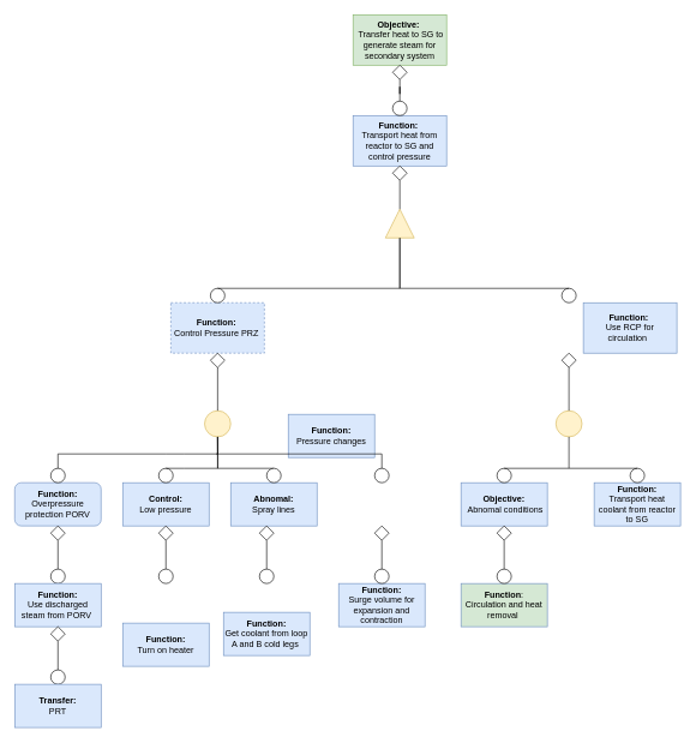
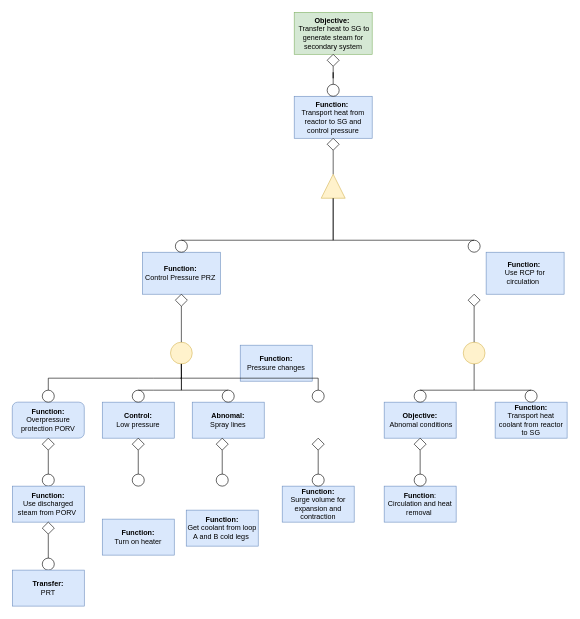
  <mxCell id="0" />
  <mxCell id="1" parent="0" />
  <mxCell id="2" value="&lt;b&gt;Objective:&amp;nbsp;&lt;/b&gt;&lt;br&gt;&amp;nbsp;Transfer heat to SG to generate steam for secondary system" style="rounded=0;whiteSpace=wrap;html=1;fillColor=#d5e8d4;strokeColor=#82b366;" vertex="1" parent="1"><mxGeometry x="490" y="20" width="130" height="70" as="geometry" /></mxCell>
  <mxCell id="3" value="&lt;b&gt;Function:&amp;nbsp;&lt;/b&gt;&lt;br&gt;Transport heat from reactor to SG and control pressure" style="rounded=0;whiteSpace=wrap;html=1;fillColor=#dae8fc;strokeColor=#6c8ebf;" vertex="1" parent="1"><mxGeometry x="490" y="160" width="130" height="70" as="geometry" /></mxCell>
  <mxCell id="4" value="&lt;b&gt;Function:&amp;nbsp;&lt;/b&gt;&lt;br&gt;Use RCP for circulation&amp;nbsp;&amp;nbsp;" style="rounded=0;whiteSpace=wrap;html=1;fillColor=#dae8fc;strokeColor=#6c8ebf;" vertex="1" parent="1"><mxGeometry x="809.99" y="420" width="130" height="70" as="geometry" /></mxCell>
  <mxCell id="5" value="" style="ellipse;whiteSpace=wrap;html=1;aspect=fixed;" vertex="1" parent="1"><mxGeometry x="545" y="140" width="20" height="20" as="geometry" /></mxCell>
  <mxCell id="6" value="" style="rhombus;whiteSpace=wrap;html=1;" vertex="1" parent="1"><mxGeometry x="545" y="90" width="20" height="20" as="geometry" /></mxCell>
  <mxCell id="7" value="" style="edgeStyle=orthogonalEdgeStyle;rounded=0;orthogonalLoop=1;jettySize=auto;html=1;startArrow=none;endArrow=none;" edge="1" parent="1" source="5" target="6"><mxGeometry relative="1" as="geometry"><mxPoint x="555" y="140" as="sourcePoint" /><mxPoint x="555" y="90" as="targetPoint" /></mxGeometry></mxCell>
  <mxCell id="8" value="&lt;b&gt;Objective:&lt;/b&gt;&lt;br&gt;&amp;nbsp;Abnomal conditions" style="whiteSpace=wrap;html=1;fillColor=#dae8fc;strokeColor=#6c8ebf;" vertex="1" parent="1"><mxGeometry x="640" y="670" width="120" height="60" as="geometry" /></mxCell>
  <mxCell id="9" value="&lt;b&gt;Function:&lt;br&gt;&lt;/b&gt;Transport heat coolant from reactor to SG" style="whiteSpace=wrap;html=1;fillColor=#dae8fc;strokeColor=#6c8ebf;" vertex="1" parent="1"><mxGeometry x="825" y="670" width="120" height="60" as="geometry" /></mxCell>
  <mxCell id="10" value="" style="ellipse;whiteSpace=wrap;html=1;aspect=fixed;fillColor=#fff2cc;strokeColor=#d6b656;" vertex="1" parent="1"><mxGeometry x="771.87" y="570" width="36.25" height="36.25" as="geometry" /></mxCell>
  <mxCell id="11" value="" style="ellipse;whiteSpace=wrap;html=1;aspect=fixed;" vertex="1" parent="1"><mxGeometry x="690" y="650" width="20" height="20" as="geometry" /></mxCell>
  <mxCell id="12" value="" style="ellipse;whiteSpace=wrap;html=1;aspect=fixed;" vertex="1" parent="1"><mxGeometry x="875" y="650" width="20" height="20" as="geometry" /></mxCell>
  <mxCell id="13" value="" style="rhombus;whiteSpace=wrap;html=1;" vertex="1" parent="1"><mxGeometry x="779.99" y="490" width="20" height="20" as="geometry" /></mxCell>
  <mxCell id="14" value="" style="triangle;whiteSpace=wrap;html=1;direction=north;fillColor=#fff2cc;strokeColor=#d6b656;" vertex="1" parent="1"><mxGeometry x="535" y="290" width="40" height="40" as="geometry" /></mxCell>
- <mxCell id="15" value="&lt;b&gt;Function:&amp;nbsp;&lt;/b&gt;&lt;br&gt;Control Pressure PRZ&amp;nbsp;" style="rounded=0;whiteSpace=wrap;html=1;fillColor=#dae8fc;strokeColor=#6c8ebf;dashed=1;" vertex="1" parent="1"><mxGeometry x="236.88" y="420" width="130" height="70" as="geometry" /></mxCell>
+ <mxCell id="15" value="&lt;b&gt;Function:&amp;nbsp;&lt;/b&gt;&lt;br&gt;Control Pressure PRZ&amp;nbsp;" style="rounded=0;whiteSpace=wrap;html=1;fillColor=#dae8fc;strokeColor=#6c8ebf;" vertex="1" parent="1"><mxGeometry x="236.88" y="420" width="130" height="70" as="geometry" /></mxCell>
  <mxCell id="16" value="&lt;b&gt;Function:&lt;br&gt;&lt;/b&gt;Overpressure protection PORV" style="whiteSpace=wrap;html=1;fillColor=#dae8fc;strokeColor=#6c8ebf;rounded=1;" vertex="1" parent="1"><mxGeometry x="20" y="670" width="120" height="60" as="geometry" /></mxCell>
  <mxCell id="17" value="" style="rhombus;whiteSpace=wrap;html=1;" vertex="1" parent="1"><mxGeometry x="70" y="730" width="20" height="20" as="geometry" /></mxCell>
  <mxCell id="18" value="" style="ellipse;whiteSpace=wrap;html=1;aspect=fixed;" vertex="1" parent="1"><mxGeometry x="70" y="790" width="20" height="20" as="geometry" /></mxCell>
  <mxCell id="19" value="" style="endArrow=none;html=1;rounded=0;exitX=0.5;exitY=0;exitDx=0;exitDy=0;entryX=0.5;entryY=1;entryDx=0;entryDy=0;" edge="1" parent="1" source="18" target="17"><mxGeometry width="50" height="50" relative="1" as="geometry"><mxPoint x="360" y="740" as="sourcePoint" /><mxPoint x="410" y="690" as="targetPoint" /></mxGeometry></mxCell>
  <mxCell id="20" value="&lt;b&gt;Function:&lt;br&gt;&lt;/b&gt;Use discharged steam from PORV&amp;nbsp;" style="whiteSpace=wrap;html=1;fillColor=#dae8fc;strokeColor=#6c8ebf;" vertex="1" parent="1"><mxGeometry x="20" y="810" width="120" height="60" as="geometry" /></mxCell>
  <mxCell id="21" value="" style="rhombus;whiteSpace=wrap;html=1;" vertex="1" parent="1"><mxGeometry x="70" y="870" width="20" height="20" as="geometry" /></mxCell>
  <mxCell id="22" value="" style="ellipse;whiteSpace=wrap;html=1;aspect=fixed;" vertex="1" parent="1"><mxGeometry x="70" y="930" width="20" height="20" as="geometry" /></mxCell>
  <mxCell id="23" value="" style="endArrow=none;html=1;rounded=0;exitX=0.5;exitY=0;exitDx=0;exitDy=0;entryX=0.5;entryY=1;entryDx=0;entryDy=0;" edge="1" parent="1" source="22" target="21"><mxGeometry width="50" height="50" relative="1" as="geometry"><mxPoint x="130" y="940" as="sourcePoint" /><mxPoint x="180" y="890" as="targetPoint" /></mxGeometry></mxCell>
  <mxCell id="24" value="&lt;b&gt;Transfer:&lt;br&gt;&lt;/b&gt;PRT" style="whiteSpace=wrap;html=1;fillColor=#dae8fc;strokeColor=#6c8ebf;" vertex="1" parent="1"><mxGeometry x="20" y="950" width="120" height="60" as="geometry" /></mxCell>
  <mxCell id="25" value="" style="ellipse;whiteSpace=wrap;html=1;aspect=fixed;fillColor=#fff2cc;strokeColor=#d6b656;" vertex="1" parent="1"><mxGeometry x="283.75" y="570" width="36.25" height="36.25" as="geometry" /></mxCell>
  <mxCell id="26" value="" style="ellipse;whiteSpace=wrap;html=1;aspect=fixed;" vertex="1" parent="1"><mxGeometry x="70" y="650" width="20" height="20" as="geometry" /></mxCell>
  <mxCell id="27" value="" style="endArrow=none;html=1;rounded=0;exitX=0.5;exitY=0;exitDx=0;exitDy=0;entryX=0.5;entryY=1;entryDx=0;entryDy=0;" edge="1" parent="1" source="26" target="25"><mxGeometry width="50" height="50" relative="1" as="geometry"><mxPoint x="410" y="710" as="sourcePoint" /><mxPoint x="460" y="660" as="targetPoint" /><Array as="points"><mxPoint x="80" y="630" /><mxPoint x="230" y="630" /><mxPoint x="255" y="630" /><mxPoint x="302" y="630" /></Array></mxGeometry></mxCell>
  <mxCell id="28" value="" style="rhombus;whiteSpace=wrap;html=1;" vertex="1" parent="1"><mxGeometry x="291.88" y="490" width="20" height="20" as="geometry" /></mxCell>
  <mxCell id="29" value="" style="endArrow=none;html=1;rounded=0;exitX=0.5;exitY=0;exitDx=0;exitDy=0;entryX=0.5;entryY=1;entryDx=0;entryDy=0;" edge="1" parent="1" source="25" target="28"><mxGeometry width="50" height="50" relative="1" as="geometry"><mxPoint x="410" y="620" as="sourcePoint" /><mxPoint x="460" y="570" as="targetPoint" /></mxGeometry></mxCell>
  <mxCell id="30" value="&lt;b&gt;Control:&lt;/b&gt;&lt;br&gt;Low pressure" style="whiteSpace=wrap;html=1;fillColor=#dae8fc;strokeColor=#6c8ebf;" vertex="1" parent="1"><mxGeometry x="170" y="670" width="120" height="60" as="geometry" /></mxCell>
  <mxCell id="31" value="" style="ellipse;whiteSpace=wrap;html=1;aspect=fixed;" vertex="1" parent="1"><mxGeometry x="220" y="650" width="20" height="20" as="geometry" /></mxCell>
  <mxCell id="32" value="&lt;b&gt;Function:&lt;/b&gt;&lt;br&gt;Turn on heater" style="whiteSpace=wrap;html=1;fillColor=#dae8fc;strokeColor=#6c8ebf;" vertex="1" parent="1"><mxGeometry x="170.01" y="865" width="120" height="60" as="geometry" /></mxCell>
  <mxCell id="33" value="" style="rhombus;whiteSpace=wrap;html=1;" vertex="1" parent="1"><mxGeometry x="220" y="730" width="20" height="20" as="geometry" /></mxCell>
  <mxCell id="34" value="" style="endArrow=none;html=1;rounded=0;entryX=0.5;entryY=1;entryDx=0;entryDy=0;exitX=0.5;exitY=0;exitDx=0;exitDy=0;" edge="1" parent="1" source="35" target="33"><mxGeometry width="50" height="50" relative="1" as="geometry"><mxPoint x="230" y="790" as="sourcePoint" /><mxPoint x="65" y="760" as="targetPoint" /></mxGeometry></mxCell>
  <mxCell id="35" value="" style="ellipse;whiteSpace=wrap;html=1;aspect=fixed;" vertex="1" parent="1"><mxGeometry x="220.01" y="790" width="20" height="20" as="geometry" /></mxCell>
  <mxCell id="36" value="&lt;b&gt;Abnomal:&lt;/b&gt;&lt;br&gt;Spray lines" style="whiteSpace=wrap;html=1;fillColor=#dae8fc;strokeColor=#6c8ebf;" vertex="1" parent="1"><mxGeometry x="320" y="670" width="120" height="60" as="geometry" /></mxCell>
  <mxCell id="37" value="" style="endArrow=none;html=1;rounded=0;exitX=0.5;exitY=1;exitDx=0;exitDy=0;entryX=0.5;entryY=0;entryDx=0;entryDy=0;" edge="1" parent="1" source="25" target="31"><mxGeometry width="50" height="50" relative="1" as="geometry"><mxPoint x="450" y="690" as="sourcePoint" /><mxPoint x="255" y="650" as="targetPoint" /><Array as="points"><mxPoint x="302" y="650" /><mxPoint x="255" y="650" /></Array></mxGeometry></mxCell>
  <mxCell id="38" value="" style="rhombus;whiteSpace=wrap;html=1;" vertex="1" parent="1"><mxGeometry x="360" y="730" width="20" height="20" as="geometry" /></mxCell>
  <mxCell id="39" value="" style="ellipse;whiteSpace=wrap;html=1;aspect=fixed;" vertex="1" parent="1"><mxGeometry x="360" y="790" width="20" height="20" as="geometry" /></mxCell>
  <mxCell id="40" value="" style="endArrow=none;html=1;rounded=0;exitX=0.5;exitY=0;exitDx=0;exitDy=0;entryX=0.5;entryY=1;entryDx=0;entryDy=0;" edge="1" parent="1" source="39" target="38"><mxGeometry width="50" height="50" relative="1" as="geometry"><mxPoint x="450" y="790" as="sourcePoint" /><mxPoint x="500" y="740" as="targetPoint" /></mxGeometry></mxCell>
  <mxCell id="41" value="&lt;b&gt;Function:&lt;/b&gt;&lt;br&gt;Get coolant from loop A and B cold legs&amp;nbsp;" style="whiteSpace=wrap;html=1;fillColor=#dae8fc;strokeColor=#6c8ebf;" vertex="1" parent="1"><mxGeometry x="310" y="850" width="120" height="60" as="geometry" /></mxCell>
  <mxCell id="42" value="&lt;b&gt;Function:&lt;/b&gt;&lt;br&gt;Surge volume for expansion and contraction" style="whiteSpace=wrap;html=1;fillColor=#dae8fc;strokeColor=#6c8ebf;" vertex="1" parent="1"><mxGeometry x="470" y="810" width="120" height="60" as="geometry" /></mxCell>
  <mxCell id="43" value="&lt;b&gt;Function:&lt;/b&gt;&lt;br&gt;Pressure changes" style="whiteSpace=wrap;html=1;fillColor=#dae8fc;strokeColor=#6c8ebf;" vertex="1" parent="1"><mxGeometry x="400" y="575" width="120" height="60" as="geometry" /></mxCell>
  <mxCell id="44" value="" style="endArrow=none;html=1;rounded=0;entryX=0.5;entryY=1;entryDx=0;entryDy=0;exitX=0.5;exitY=0;exitDx=0;exitDy=0;" edge="1" parent="1" source="45" target="25"><mxGeometry width="50" height="50" relative="1" as="geometry"><mxPoint x="380" y="630" as="sourcePoint" /><mxPoint x="500" y="630" as="targetPoint" /><Array as="points"><mxPoint x="380" y="650" /><mxPoint x="302" y="650" /><mxPoint x="302" y="630" /></Array></mxGeometry></mxCell>
  <mxCell id="45" value="" style="ellipse;whiteSpace=wrap;html=1;aspect=fixed;" vertex="1" parent="1"><mxGeometry x="370" y="650" width="20" height="20" as="geometry" /></mxCell>
  <mxCell id="46" value="" style="ellipse;whiteSpace=wrap;html=1;aspect=fixed;" vertex="1" parent="1"><mxGeometry x="520" y="650" width="20" height="20" as="geometry" /></mxCell>
  <mxCell id="47" value="" style="endArrow=none;html=1;rounded=0;exitX=0.5;exitY=0;exitDx=0;exitDy=0;" edge="1" parent="1" source="46"><mxGeometry width="50" height="50" relative="1" as="geometry"><mxPoint x="450" y="680" as="sourcePoint" /><mxPoint x="300" y="630" as="targetPoint" /><Array as="points"><mxPoint x="530" y="630" /></Array></mxGeometry></mxCell>
  <mxCell id="48" value="" style="ellipse;whiteSpace=wrap;html=1;aspect=fixed;" vertex="1" parent="1"><mxGeometry x="520" y="790" width="20" height="20" as="geometry" /></mxCell>
  <mxCell id="49" value="" style="rhombus;whiteSpace=wrap;html=1;" vertex="1" parent="1"><mxGeometry x="520" y="730" width="20" height="20" as="geometry" /></mxCell>
  <mxCell id="50" value="" style="endArrow=none;html=1;rounded=0;exitX=0.5;exitY=0;exitDx=0;exitDy=0;entryX=0.5;entryY=1;entryDx=0;entryDy=0;" edge="1" parent="1" source="48" target="49"><mxGeometry width="50" height="50" relative="1" as="geometry"><mxPoint x="450" y="680" as="sourcePoint" /><mxPoint x="500" y="630" as="targetPoint" /></mxGeometry></mxCell>
  <mxCell id="51" value="" style="endArrow=none;html=1;rounded=0;exitX=0.5;exitY=0;exitDx=0;exitDy=0;entryX=0.5;entryY=1;entryDx=0;entryDy=0;" edge="1" parent="1" source="11" target="10"><mxGeometry width="50" height="50" relative="1" as="geometry"><mxPoint x="430" y="540" as="sourcePoint" /><mxPoint x="480" y="490" as="targetPoint" /><Array as="points"><mxPoint x="790" y="650" /></Array></mxGeometry></mxCell>
  <mxCell id="52" value="" style="endArrow=none;html=1;rounded=0;exitX=0.5;exitY=0;exitDx=0;exitDy=0;" edge="1" parent="1" source="12"><mxGeometry width="50" height="50" relative="1" as="geometry"><mxPoint x="430" y="540" as="sourcePoint" /><mxPoint x="790" y="650" as="targetPoint" /></mxGeometry></mxCell>
  <mxCell id="53" value="" style="endArrow=none;html=1;rounded=0;exitX=0.5;exitY=0;exitDx=0;exitDy=0;entryX=0.5;entryY=1;entryDx=0;entryDy=0;" edge="1" parent="1" source="10" target="13"><mxGeometry width="50" height="50" relative="1" as="geometry"><mxPoint x="430" y="540" as="sourcePoint" /><mxPoint x="480" y="490" as="targetPoint" /></mxGeometry></mxCell>
- <mxCell id="54" value="&lt;b&gt;Function&lt;/b&gt;:&lt;br&gt;Circulation and heat removal&amp;nbsp;" style="rounded=0;whiteSpace=wrap;html=1;fillColor=#d5e8d4;strokeColor=#6c8ebf;" vertex="1" parent="1"><mxGeometry x="640" y="810" width="120" height="60" as="geometry" /></mxCell>
+ <mxCell id="54" value="&lt;b&gt;Function&lt;/b&gt;:&lt;br&gt;Circulation and heat removal&amp;nbsp;" style="rounded=0;whiteSpace=wrap;html=1;fillColor=#dae8fc;strokeColor=#6c8ebf;" vertex="1" parent="1"><mxGeometry x="640" y="810" width="120" height="60" as="geometry" /></mxCell>
  <mxCell id="55" value="" style="ellipse;whiteSpace=wrap;html=1;aspect=fixed;" vertex="1" parent="1"><mxGeometry x="690" y="790" width="20" height="20" as="geometry" /></mxCell>
  <mxCell id="56" value="" style="rhombus;whiteSpace=wrap;html=1;" vertex="1" parent="1"><mxGeometry x="690" y="730" width="20" height="20" as="geometry" /></mxCell>
  <mxCell id="57" value="" style="endArrow=none;html=1;rounded=0;exitX=0.5;exitY=0;exitDx=0;exitDy=0;entryX=0.5;entryY=1;entryDx=0;entryDy=0;" edge="1" parent="1" source="55" target="56"><mxGeometry width="50" height="50" relative="1" as="geometry"><mxPoint x="520" y="710" as="sourcePoint" /><mxPoint x="570" y="660" as="targetPoint" /></mxGeometry></mxCell>
  <mxCell id="58" value="" style="ellipse;whiteSpace=wrap;html=1;aspect=fixed;" vertex="1" parent="1"><mxGeometry x="291.88" y="400" width="20" height="20" as="geometry" /></mxCell>
  <mxCell id="59" value="" style="ellipse;whiteSpace=wrap;html=1;aspect=fixed;" vertex="1" parent="1"><mxGeometry x="779.99" y="400" width="20" height="20" as="geometry" /></mxCell>
  <mxCell id="60" value="" style="endArrow=none;html=1;rounded=0;exitX=0.5;exitY=0;exitDx=0;exitDy=0;entryX=0;entryY=0.5;entryDx=0;entryDy=0;" edge="1" parent="1" source="58" target="14"><mxGeometry width="50" height="50" relative="1" as="geometry"><mxPoint x="520" y="290" as="sourcePoint" /><mxPoint x="570" y="240" as="targetPoint" /><Array as="points"><mxPoint x="555" y="400" /></Array></mxGeometry></mxCell>
  <mxCell id="61" value="" style="endArrow=none;html=1;rounded=0;exitX=0.5;exitY=0;exitDx=0;exitDy=0;entryX=0;entryY=0.5;entryDx=0;entryDy=0;" edge="1" parent="1" source="59" target="14"><mxGeometry width="50" height="50" relative="1" as="geometry"><mxPoint x="520" y="290" as="sourcePoint" /><mxPoint x="570" y="240" as="targetPoint" /><Array as="points"><mxPoint x="555" y="400" /></Array></mxGeometry></mxCell>
  <mxCell id="62" value="" style="endArrow=none;html=1;rounded=0;exitX=1;exitY=0.5;exitDx=0;exitDy=0;" edge="1" parent="1" source="14"><mxGeometry width="50" height="50" relative="1" as="geometry"><mxPoint x="520" y="290" as="sourcePoint" /><mxPoint x="555" y="250" as="targetPoint" /></mxGeometry></mxCell>
  <mxCell id="63" value="" style="rhombus;whiteSpace=wrap;html=1;" vertex="1" parent="1"><mxGeometry x="545" y="230" width="20" height="20" as="geometry" /></mxCell>
